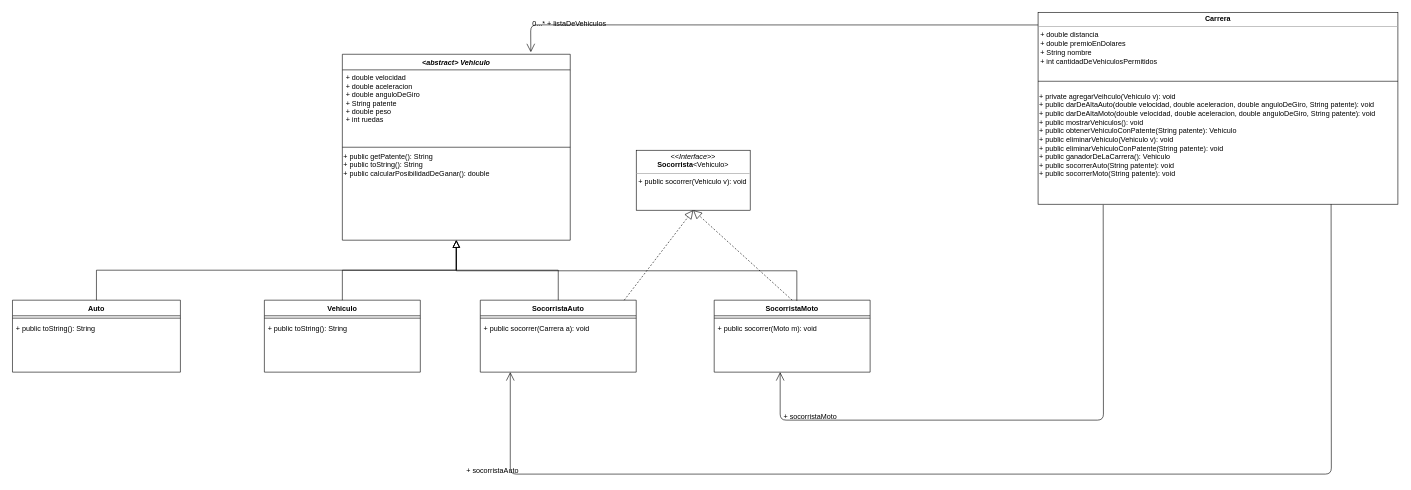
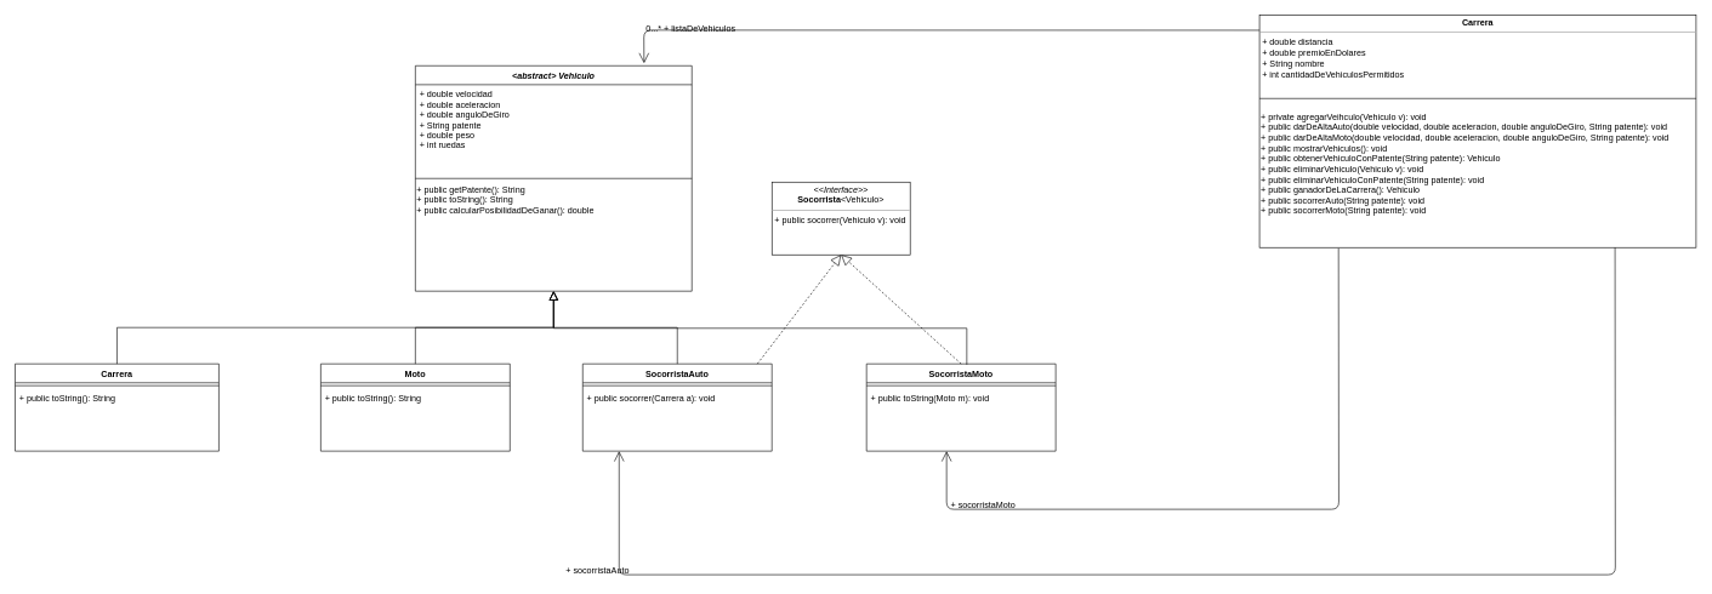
  <mxCell id="0" />
  <mxCell id="1" parent="0" />
  <mxCell id="2" value="&lt;abstract&gt; Vehiculo" style="swimlane;fontStyle=3;align=center;verticalAlign=top;childLayout=stackLayout;horizontal=1;startSize=26;horizontalStack=0;resizeParent=1;resizeLast=0;collapsible=1;marginBottom=0;rounded=0;shadow=0;strokeWidth=1;" parent="1" vertex="1"><mxGeometry y="90" width="380" height="310" as="geometry" x="570"><mxRectangle x="230" y="140" width="160" height="26" as="alternateBounds" /></mxGeometry></mxCell>
  <mxCell id="3" value="+ double velocidad&#10;+ double aceleracion&#10;+ double anguloDeGiro&#10;+ String patente&#10;+ double peso&#10;+ int ruedas" style="text;align=left;verticalAlign=top;spacingLeft=4;spacingRight=4;overflow=hidden;rotatable=0;points=[[0,0.5],[1,0.5]];portConstraint=eastwest;" parent="2" vertex="1"><mxGeometry y="26" width="380" height="124" as="geometry" /></mxCell>
  <mxCell id="4" value="" style="line;html=1;strokeWidth=1;align=left;verticalAlign=middle;spacingTop=-1;spacingLeft=3;spacingRight=3;rotatable=0;labelPosition=right;points=[];portConstraint=eastwest;" parent="2" vertex="1"><mxGeometry y="150" width="380" height="10" as="geometry" /></mxCell>
  <mxCell id="5" value="+ public getPatente(): String&lt;br&gt;+ public toString(): String&lt;br&gt;+ public calcularPosibilidadDeGanar(): double" style="text;html=1;align=left;verticalAlign=middle;resizable=0;points=[];autosize=1;" vertex="1" parent="2"><mxGeometry y="160" width="380" height="50" as="geometry" /></mxCell>
- <mxCell id="6" value="Auto" style="swimlane;fontStyle=1;align=center;verticalAlign=top;childLayout=stackLayout;horizontal=1;startSize=26;horizontalStack=0;resizeParent=1;resizeLast=0;collapsible=1;marginBottom=0;rounded=0;shadow=0;strokeWidth=1;" parent="1" vertex="1"><mxGeometry x="20" y="500" width="280" height="120" as="geometry"><mxRectangle x="130" y="380" width="160" height="26" as="alternateBounds" /></mxGeometry></mxCell>
+ <mxCell id="6" value="Carrera" style="swimlane;fontStyle=1;align=center;verticalAlign=top;childLayout=stackLayout;horizontal=1;startSize=26;horizontalStack=0;resizeParent=1;resizeLast=0;collapsible=1;marginBottom=0;rounded=0;shadow=0;strokeWidth=1;" parent="1" vertex="1"><mxGeometry x="20" y="500" width="280" height="120" as="geometry"><mxRectangle x="130" y="380" width="160" height="26" as="alternateBounds" /></mxGeometry></mxCell>
  <mxCell id="7" value="" style="line;html=1;strokeWidth=1;align=left;verticalAlign=middle;spacingTop=-1;spacingLeft=3;spacingRight=3;rotatable=0;labelPosition=right;points=[];portConstraint=eastwest;" parent="6" vertex="1"><mxGeometry y="26" width="280" height="8" as="geometry" /></mxCell>
  <mxCell id="8" value="+ public toString(): String" style="text;align=left;verticalAlign=top;spacingLeft=4;spacingRight=4;overflow=hidden;rotatable=0;points=[[0,0.5],[1,0.5]];portConstraint=eastwest;fontStyle=0" parent="6" vertex="1"><mxGeometry y="34" width="280" height="26" as="geometry" /></mxCell>
  <mxCell id="9" value="" style="endArrow=block;endSize=10;endFill=0;shadow=0;strokeWidth=1;rounded=0;edgeStyle=elbowEdgeStyle;elbow=vertical;" parent="1" source="6" target="2" edge="1"><mxGeometry width="160" relative="1" as="geometry"><mxPoint x="770" y="303" as="sourcePoint" /><mxPoint x="770" y="303" as="targetPoint" /></mxGeometry></mxCell>
- <mxCell id="10" value="Vehiculo" style="swimlane;fontStyle=1;align=center;verticalAlign=top;childLayout=stackLayout;horizontal=1;startSize=26;horizontalStack=0;resizeParent=1;resizeLast=0;collapsible=1;marginBottom=0;rounded=0;shadow=0;strokeWidth=1;" parent="1" vertex="1"><mxGeometry x="440" y="500" width="260" height="120" as="geometry"><mxRectangle x="340" y="380" width="170" height="26" as="alternateBounds" /></mxGeometry></mxCell>
+ <mxCell id="10" value="Moto" style="swimlane;fontStyle=1;align=center;verticalAlign=top;childLayout=stackLayout;horizontal=1;startSize=26;horizontalStack=0;resizeParent=1;resizeLast=0;collapsible=1;marginBottom=0;rounded=0;shadow=0;strokeWidth=1;" parent="1" vertex="1"><mxGeometry x="440" y="500" width="260" height="120" as="geometry"><mxRectangle x="340" y="380" width="170" height="26" as="alternateBounds" /></mxGeometry></mxCell>
  <mxCell id="11" value="" style="line;html=1;strokeWidth=1;align=left;verticalAlign=middle;spacingTop=-1;spacingLeft=3;spacingRight=3;rotatable=0;labelPosition=right;points=[];portConstraint=eastwest;" parent="10" vertex="1"><mxGeometry y="26" width="260" height="8" as="geometry" /></mxCell>
  <mxCell id="12" value="+ public toString(): String" style="text;align=left;verticalAlign=top;spacingLeft=4;spacingRight=4;overflow=hidden;rotatable=0;points=[[0,0.5],[1,0.5]];portConstraint=eastwest;fontStyle=0" vertex="1" parent="10"><mxGeometry y="34" width="260" height="26" as="geometry" /></mxCell>
  <mxCell id="13" value="" style="endArrow=block;endSize=10;endFill=0;shadow=0;strokeWidth=1;rounded=0;edgeStyle=elbowEdgeStyle;elbow=vertical;" parent="1" source="10" target="2" edge="1"><mxGeometry width="160" relative="1" as="geometry"><mxPoint x="780" y="473" as="sourcePoint" /><mxPoint x="880" y="371" as="targetPoint" /></mxGeometry></mxCell>
  <mxCell id="14" value="&lt;p style=&quot;margin: 0px ; margin-top: 4px ; text-align: center&quot;&gt;&lt;i&gt;&amp;lt;&amp;lt;Interface&amp;gt;&amp;gt;&lt;/i&gt;&lt;br&gt;&lt;b&gt;Socorrista&lt;/b&gt;&amp;lt;Vehiculo&amp;gt;&lt;/p&gt;&lt;hr size=&quot;1&quot;&gt;&lt;p style=&quot;margin: 0px ; margin-left: 4px&quot;&gt;+ public socorrer(Vehiculo v): void&lt;/p&gt;" style="verticalAlign=top;align=left;overflow=fill;fontSize=12;fontFamily=Helvetica;html=1;" vertex="1" parent="1"><mxGeometry x="1060" y="250" width="190" height="100" as="geometry" /></mxCell>
  <mxCell id="15" value="SocorristaAuto" style="swimlane;fontStyle=1;align=center;verticalAlign=top;childLayout=stackLayout;horizontal=1;startSize=26;horizontalStack=0;resizeParent=1;resizeLast=0;collapsible=1;marginBottom=0;rounded=0;shadow=0;strokeWidth=1;" vertex="1" parent="1"><mxGeometry x="800" y="500" width="260" height="120" as="geometry"><mxRectangle x="340" y="380" width="170" height="26" as="alternateBounds" /></mxGeometry></mxCell>
  <mxCell id="16" value="" style="line;html=1;strokeWidth=1;align=left;verticalAlign=middle;spacingTop=-1;spacingLeft=3;spacingRight=3;rotatable=0;labelPosition=right;points=[];portConstraint=eastwest;" vertex="1" parent="15"><mxGeometry y="26" width="260" height="8" as="geometry" /></mxCell>
  <mxCell id="17" value="+ public socorrer(Carrera a): void" style="text;align=left;verticalAlign=top;spacingLeft=4;spacingRight=4;overflow=hidden;rotatable=0;points=[[0,0.5],[1,0.5]];portConstraint=eastwest;fontStyle=0" vertex="1" parent="15"><mxGeometry y="34" width="260" height="26" as="geometry" /></mxCell>
  <mxCell id="18" value="SocorristaMoto" style="swimlane;fontStyle=1;align=center;verticalAlign=top;childLayout=stackLayout;horizontal=1;startSize=26;horizontalStack=0;resizeParent=1;resizeLast=0;collapsible=1;marginBottom=0;rounded=0;shadow=0;strokeWidth=1;" vertex="1" parent="1"><mxGeometry x="1190" y="500" width="260" height="120" as="geometry"><mxRectangle x="340" y="380" width="170" height="26" as="alternateBounds" /></mxGeometry></mxCell>
  <mxCell id="19" value="" style="line;html=1;strokeWidth=1;align=left;verticalAlign=middle;spacingTop=-1;spacingLeft=3;spacingRight=3;rotatable=0;labelPosition=right;points=[];portConstraint=eastwest;" vertex="1" parent="18"><mxGeometry y="26" width="260" height="8" as="geometry" /></mxCell>
- <mxCell id="20" value="+ public socorrer(Moto m): void" style="text;align=left;verticalAlign=top;spacingLeft=4;spacingRight=4;overflow=hidden;rotatable=0;points=[[0,0.5],[1,0.5]];portConstraint=eastwest;fontStyle=0" vertex="1" parent="18"><mxGeometry y="34" width="260" height="26" as="geometry" /></mxCell>
+ <mxCell id="20" value="+ public toString(Moto m): void" style="text;align=left;verticalAlign=top;spacingLeft=4;spacingRight=4;overflow=hidden;rotatable=0;points=[[0,0.5],[1,0.5]];portConstraint=eastwest;fontStyle=0" vertex="1" parent="18"><mxGeometry y="34" width="260" height="26" as="geometry" /></mxCell>
  <mxCell id="21" value="" style="endArrow=block;endSize=10;endFill=0;shadow=0;strokeWidth=1;rounded=0;edgeStyle=elbowEdgeStyle;elbow=vertical;exitX=0.5;exitY=0;exitDx=0;exitDy=0;" edge="1" parent="1" source="15"><mxGeometry width="160" relative="1" as="geometry"><mxPoint x="580" y="510" as="sourcePoint" /><mxPoint x="760" y="400" as="targetPoint" /></mxGeometry></mxCell>
  <mxCell id="22" value="" style="endArrow=block;endSize=10;endFill=0;shadow=0;strokeWidth=1;rounded=0;edgeStyle=elbowEdgeStyle;elbow=vertical;exitX=0.53;exitY=0.01;exitDx=0;exitDy=0;exitPerimeter=0;" edge="1" parent="1" source="18"><mxGeometry width="160" relative="1" as="geometry"><mxPoint x="1330" y="490" as="sourcePoint" /><mxPoint x="760" y="400" as="targetPoint" /></mxGeometry></mxCell>
  <mxCell id="23" value="" style="endArrow=block;dashed=1;endFill=0;endSize=12;html=1;entryX=0.5;entryY=1;entryDx=0;entryDy=0;exitX=0.5;exitY=0;exitDx=0;exitDy=0;" edge="1" parent="1" source="18" target="14"><mxGeometry width="160" relative="1" as="geometry"><mxPoint x="1225" y="400" as="sourcePoint" /><mxPoint x="1300" y="380" as="targetPoint" /></mxGeometry></mxCell>
  <mxCell id="24" value="" style="endArrow=block;dashed=1;endFill=0;endSize=12;html=1;exitX=0.923;exitY=0;exitDx=0;exitDy=0;exitPerimeter=0;entryX=0.5;entryY=1;entryDx=0;entryDy=0;" edge="1" parent="1" source="15" target="14"><mxGeometry width="160" relative="1" as="geometry"><mxPoint x="1330" y="510" as="sourcePoint" /><mxPoint x="1180" y="430" as="targetPoint" /><Array as="points" /></mxGeometry></mxCell>
  <mxCell id="25" value="&lt;p style=&quot;margin: 0px ; margin-top: 4px ; text-align: center&quot;&gt;&lt;b&gt;Carrera&lt;/b&gt;&lt;/p&gt;&lt;hr size=&quot;1&quot;&gt;&lt;p style=&quot;margin: 0px ; margin-left: 4px&quot;&gt;+ double distancia&lt;/p&gt;&lt;p style=&quot;margin: 0px ; margin-left: 4px&quot;&gt;+ double premioEnDolares&lt;/p&gt;&lt;p style=&quot;margin: 0px ; margin-left: 4px&quot;&gt;+ String nombre&lt;/p&gt;&lt;p style=&quot;margin: 0px ; margin-left: 4px&quot;&gt;+ int cantidadDeVehiculosPermitidos&lt;/p&gt;" style="verticalAlign=top;align=left;overflow=fill;fontSize=12;fontFamily=Helvetica;html=1;" vertex="1" parent="1"><mxGeometry x="1730" y="20" width="600" height="320" as="geometry" /></mxCell>
  <mxCell id="26" value="" style="line;html=1;strokeWidth=1;align=left;verticalAlign=middle;spacingTop=-1;spacingLeft=3;spacingRight=3;rotatable=0;labelPosition=right;points=[];portConstraint=eastwest;" vertex="1" parent="1"><mxGeometry x="1730" y="130" width="600" height="10" as="geometry" /></mxCell>
  <mxCell id="27" value="+ private agregarVeihculo(Vehiculo v): void&lt;br&gt;+ public darDeAltaAuto(double velocidad, double aceleracion, double anguloDeGiro, String patente): void&lt;br&gt;+ public darDeAltaMoto(double velocidad, double aceleracion, double anguloDeGiro, String patente): void&lt;br&gt;+ public mostrarVehiculos(): void&lt;br&gt;+ public obtenerVehiculoConPatente(String patente): Vehiculo&lt;br&gt;+ public eliminarVehiculo(Vehiculo v): void&lt;br&gt;+ public eliminarVehiculoConPatente(String patente): void&lt;br&gt;+ public ganadorDeLaCarrera(): Vehiculo&lt;br&gt;+ public socorrerAuto(String patente): void&lt;br&gt;+ public socorrerMoto(String patente): void" style="text;html=1;strokeColor=none;fillColor=none;align=left;verticalAlign=middle;whiteSpace=wrap;rounded=0;" vertex="1" parent="1"><mxGeometry x="1730" y="140" width="580" height="170" as="geometry" /></mxCell>
  <mxCell id="28" value="" style="endArrow=open;endFill=1;endSize=12;html=1;entryX=0.827;entryY=-0.011;entryDx=0;entryDy=0;entryPerimeter=0;exitX=0;exitY=0.066;exitDx=0;exitDy=0;exitPerimeter=0;" edge="1" parent="1" source="25" target="2"><mxGeometry width="160" relative="1" as="geometry"><mxPoint x="1220" y="70" as="sourcePoint" /><mxPoint x="1380" y="70" as="targetPoint" /><Array as="points"><mxPoint x="884" y="41" /></Array></mxGeometry></mxCell>
  <mxCell id="29" value="0...* + listaDeVehiculos" style="text;html=1;strokeColor=none;fillColor=none;align=left;verticalAlign=middle;whiteSpace=wrap;rounded=0;" vertex="1" parent="1"><mxGeometry x="885" y="30" width="160" height="20" as="geometry" /></mxCell>
  <mxCell id="30" value="" style="endArrow=open;endFill=1;endSize=12;html=1;exitX=0.181;exitY=1.003;exitDx=0;exitDy=0;exitPerimeter=0;" edge="1" parent="1" source="25"><mxGeometry width="160" relative="1" as="geometry"><mxPoint x="1810" y="580" as="sourcePoint" /><mxPoint x="1300" y="620" as="targetPoint" /><Array as="points"><mxPoint x="1839" y="700" /><mxPoint x="1300" y="700" /></Array></mxGeometry></mxCell>
  <mxCell id="31" value="+ socorristaMoto" style="text;html=1;align=center;verticalAlign=middle;resizable=0;points=[];autosize=1;" vertex="1" parent="1"><mxGeometry x="1300" y="685" width="100" height="20" as="geometry" /></mxCell>
  <mxCell id="32" value="" style="endArrow=open;endFill=1;endSize=12;html=1;exitX=0.181;exitY=1.003;exitDx=0;exitDy=0;exitPerimeter=0;" edge="1" parent="1"><mxGeometry width="160" relative="1" as="geometry"><mxPoint x="2218.6" y="340" as="sourcePoint" /><mxPoint x="850" y="620" as="targetPoint" /><Array as="points"><mxPoint x="2219" y="790" /><mxPoint x="850" y="790" /></Array></mxGeometry></mxCell>
  <mxCell id="33" value="+ socorristaAuto" style="text;html=1;align=center;verticalAlign=middle;resizable=0;points=[];autosize=1;" vertex="1" parent="1"><mxGeometry x="770" y="775" width="100" height="20" as="geometry" /></mxCell>
